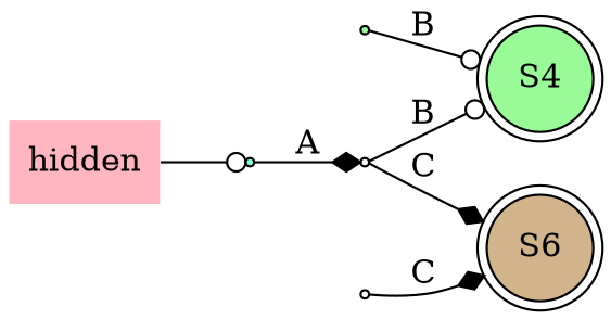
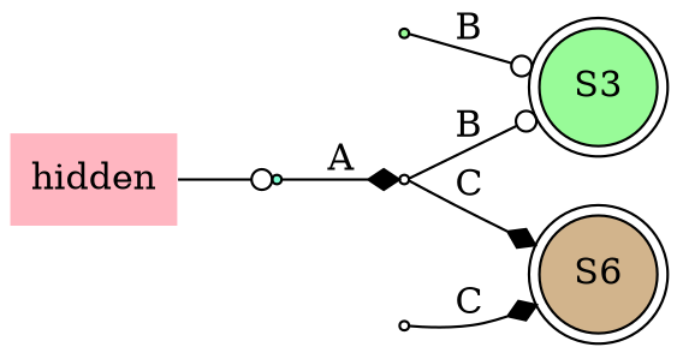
  digraph {
    rankdir=LR
    node [shape=point style=filled fillcolor=palegreen]
    edge [arrowhead=odot]
    hidden [shape=plaintext fillcolor=lightpink]
    S1 [fillcolor=aquamarine]
-   S4 [shape=doublecircle]
+   S4 [shape=doublecircle label=S3]
    S6 [shape=doublecircle fillcolor=tan]
    S2 [fillcolor=white]
    S3
    S5 [fillcolor=white]
    hidden -> S1
    S1 -> S2 [label=A arrowhead=diamond]
    S2 -> S4 [label=B]
    S2 -> S6 [label=C arrowhead=diamond]
    S3 -> S4 [label=B]
    S5 -> S6 [label=C arrowhead=diamond]
  }
